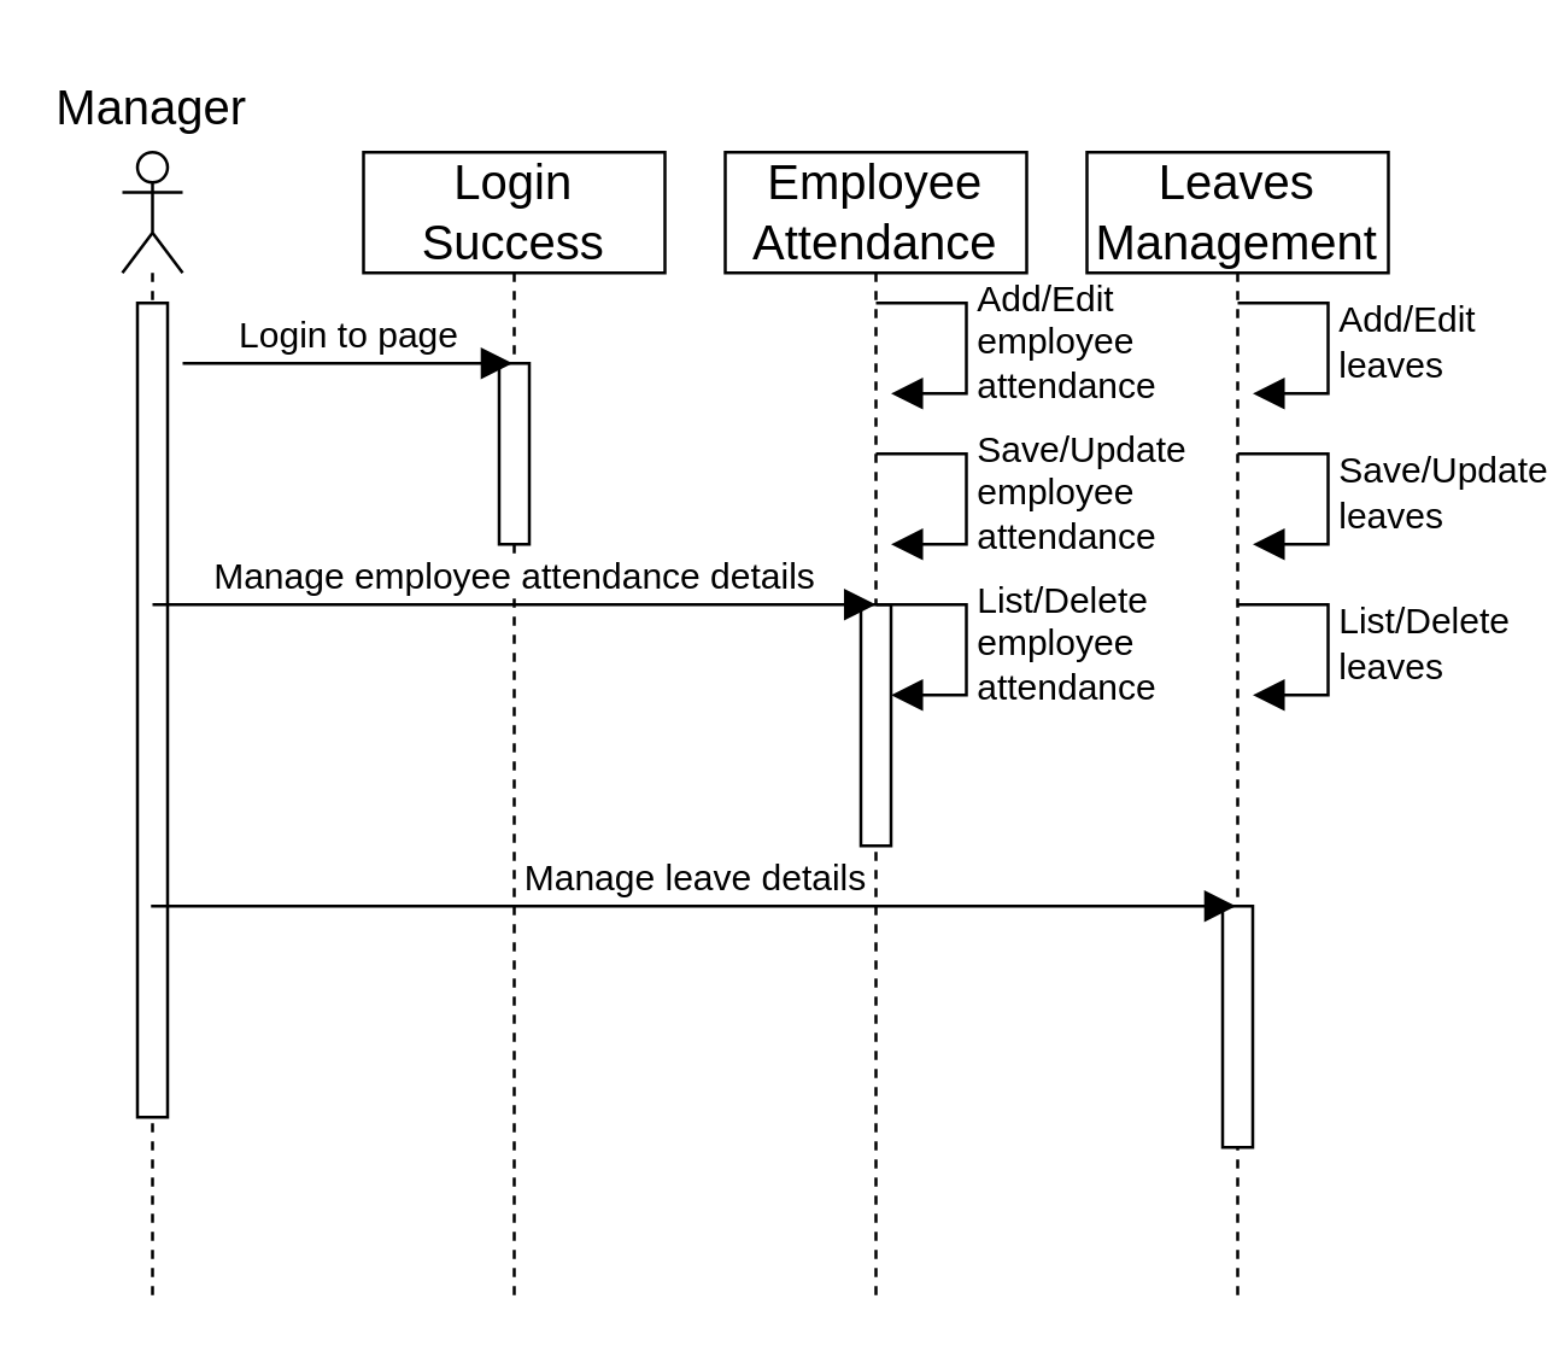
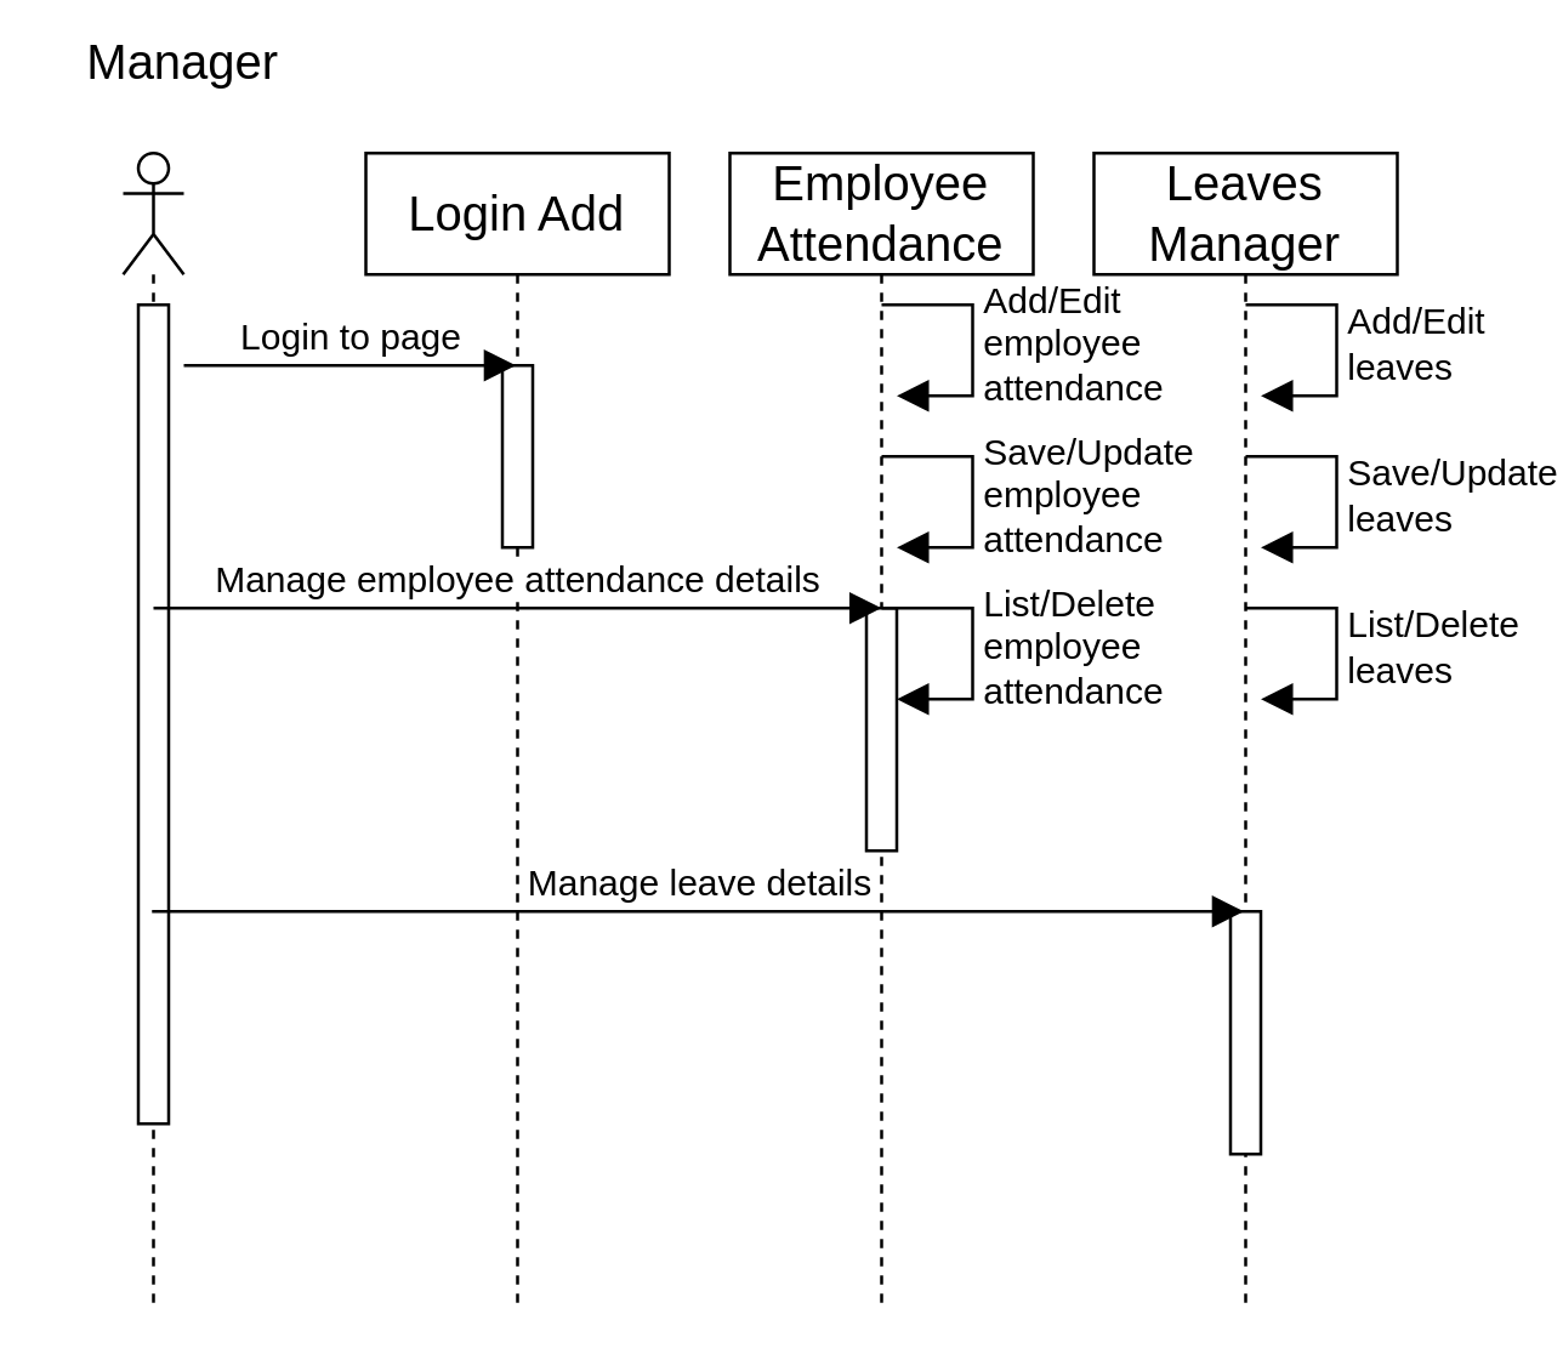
  <mxCell id="0" />
  <mxCell id="1" parent="0" />
  <mxCell id="2" value="" style="shape=umlLifeline;perimeter=lifelinePerimeter;whiteSpace=wrap;html=1;container=1;dropTarget=0;collapsible=0;recursiveResize=0;outlineConnect=0;portConstraint=eastwest;newEdgeStyle={&quot;curved&quot;:0,&quot;rounded&quot;:0};participant=umlActor;fontSize=16;" vertex="1" parent="1"><mxGeometry x="40" y="50" width="20" height="380" as="geometry" /></mxCell>
  <mxCell id="3" value="" style="html=1;points=[[0,0,0,0,5],[0,1,0,0,-5],[1,0,0,0,5],[1,1,0,0,-5]];perimeter=orthogonalPerimeter;outlineConnect=0;targetShapes=umlLifeline;portConstraint=eastwest;newEdgeStyle={&quot;curved&quot;:0,&quot;rounded&quot;:0};fontSize=16;" vertex="1" parent="2"><mxGeometry x="5" y="50" width="10" height="270" as="geometry" /></mxCell>
- <mxCell id="4" value="Manager" style="text;strokeColor=none;fillColor=none;html=1;align=center;verticalAlign=middle;whiteSpace=wrap;rounded=0;fontSize=16;" vertex="1" parent="1"><mxGeometry x="20" y="20" width="60" height="30" as="geometry" /></mxCell>
- <mxCell id="5" value="Login Success" style="shape=umlLifeline;perimeter=lifelinePerimeter;whiteSpace=wrap;html=1;container=1;dropTarget=0;collapsible=0;recursiveResize=0;outlineConnect=0;portConstraint=eastwest;newEdgeStyle={&quot;curved&quot;:0,&quot;rounded&quot;:0};fontSize=16;" vertex="1" parent="1"><mxGeometry x="120" y="50" width="100" height="380" as="geometry" /></mxCell>
+ <mxCell id="4" value="Manager" style="text;strokeColor=none;fillColor=none;html=1;align=center;verticalAlign=middle;whiteSpace=wrap;rounded=0;fontSize=16;" vertex="1" parent="1"><mxGeometry x="30" y="5" width="60" height="30" as="geometry" /></mxCell>
+ <mxCell id="5" value="Login Add" style="shape=umlLifeline;perimeter=lifelinePerimeter;whiteSpace=wrap;html=1;container=1;dropTarget=0;collapsible=0;recursiveResize=0;outlineConnect=0;portConstraint=eastwest;newEdgeStyle={&quot;curved&quot;:0,&quot;rounded&quot;:0};fontSize=16;" vertex="1" parent="1"><mxGeometry x="120" y="50" width="100" height="380" as="geometry" /></mxCell>
  <mxCell id="6" value="" style="html=1;points=[[0,0,0,0,5],[0,1,0,0,-5],[1,0,0,0,5],[1,1,0,0,-5]];perimeter=orthogonalPerimeter;outlineConnect=0;targetShapes=umlLifeline;portConstraint=eastwest;newEdgeStyle={&quot;curved&quot;:0,&quot;rounded&quot;:0};fontSize=16;" vertex="1" parent="5"><mxGeometry x="45" y="70" width="10" height="60" as="geometry" /></mxCell>
  <mxCell id="7" value="Employee Attendance" style="shape=umlLifeline;perimeter=lifelinePerimeter;whiteSpace=wrap;html=1;container=1;dropTarget=0;collapsible=0;recursiveResize=0;outlineConnect=0;portConstraint=eastwest;newEdgeStyle={&quot;curved&quot;:0,&quot;rounded&quot;:0};fontSize=16;" vertex="1" parent="1"><mxGeometry x="240" y="50" width="100" height="380" as="geometry" /></mxCell>
  <mxCell id="8" value="" style="html=1;points=[[0,0,0,0,5],[0,1,0,0,-5],[1,0,0,0,5],[1,1,0,0,-5]];perimeter=orthogonalPerimeter;outlineConnect=0;targetShapes=umlLifeline;portConstraint=eastwest;newEdgeStyle={&quot;curved&quot;:0,&quot;rounded&quot;:0};fontSize=16;" vertex="1" parent="7"><mxGeometry x="45" y="150" width="10" height="80" as="geometry" /></mxCell>
- <mxCell id="9" value="Leaves Management" style="shape=umlLifeline;perimeter=lifelinePerimeter;whiteSpace=wrap;html=1;container=1;dropTarget=0;collapsible=0;recursiveResize=0;outlineConnect=0;portConstraint=eastwest;newEdgeStyle={&quot;curved&quot;:0,&quot;rounded&quot;:0};fontSize=16;" vertex="1" parent="1"><mxGeometry x="360" y="50" width="100" height="380" as="geometry" /></mxCell>
+ <mxCell id="9" value="Leaves Manager" style="shape=umlLifeline;perimeter=lifelinePerimeter;whiteSpace=wrap;html=1;container=1;dropTarget=0;collapsible=0;recursiveResize=0;outlineConnect=0;portConstraint=eastwest;newEdgeStyle={&quot;curved&quot;:0,&quot;rounded&quot;:0};fontSize=16;" vertex="1" parent="1"><mxGeometry x="360" y="50" width="100" height="380" as="geometry" /></mxCell>
  <mxCell id="10" value="" style="html=1;points=[[0,0,0,0,5],[0,1,0,0,-5],[1,0,0,0,5],[1,1,0,0,-5]];perimeter=orthogonalPerimeter;outlineConnect=0;targetShapes=umlLifeline;portConstraint=eastwest;newEdgeStyle={&quot;curved&quot;:0,&quot;rounded&quot;:0};fontSize=16;" vertex="1" parent="9"><mxGeometry x="45" y="250" width="10" height="80" as="geometry" /></mxCell>
  <mxCell id="11" value="Login to page" style="html=1;verticalAlign=bottom;endArrow=block;curved=0;rounded=0;fontSize=12;startSize=8;endSize=8;" edge="1" parent="1" target="5"><mxGeometry width="80" relative="1" as="geometry"><mxPoint x="60" y="120" as="sourcePoint" /><mxPoint x="140" y="120" as="targetPoint" /></mxGeometry></mxCell>
  <mxCell id="12" value="Manage employee attendance details" style="html=1;verticalAlign=bottom;endArrow=block;curved=0;rounded=0;fontSize=12;startSize=8;endSize=8;" edge="1" parent="1"><mxGeometry width="80" relative="1" as="geometry"><mxPoint x="50" y="200" as="sourcePoint" /><mxPoint x="290" y="200" as="targetPoint" /></mxGeometry></mxCell>
  <mxCell id="13" value="List/Delete&lt;br&gt;employee&lt;br&gt;attendance" style="html=1;align=left;spacingLeft=2;endArrow=block;rounded=0;edgeStyle=orthogonalEdgeStyle;curved=0;rounded=0;fontSize=12;startSize=8;endSize=8;" edge="1" parent="1"><mxGeometry relative="1" as="geometry"><mxPoint x="290" y="200" as="sourcePoint" /><Array as="points"><mxPoint x="320" y="230" /></Array><mxPoint x="295" y="230" as="targetPoint" /></mxGeometry></mxCell>
  <mxCell id="14" value="Add/Edit&lt;br&gt;employee&lt;br&gt;attendance" style="html=1;align=left;spacingLeft=2;endArrow=block;rounded=0;edgeStyle=orthogonalEdgeStyle;curved=0;rounded=0;fontSize=12;startSize=8;endSize=8;" edge="1" parent="1"><mxGeometry relative="1" as="geometry"><mxPoint x="290" y="100" as="sourcePoint" /><Array as="points"><mxPoint x="320" y="130" /></Array><mxPoint x="295" y="130" as="targetPoint" /></mxGeometry></mxCell>
  <mxCell id="15" value="Save/Update&lt;br&gt;employee&lt;br&gt;attendance" style="html=1;align=left;spacingLeft=2;endArrow=block;rounded=0;edgeStyle=orthogonalEdgeStyle;curved=0;rounded=0;fontSize=12;startSize=8;endSize=8;" edge="1" parent="1"><mxGeometry relative="1" as="geometry"><mxPoint x="290" y="150" as="sourcePoint" /><Array as="points"><mxPoint x="320" y="180" /></Array><mxPoint x="295" y="180" as="targetPoint" /></mxGeometry></mxCell>
  <mxCell id="16" value="Add/Edit&lt;br&gt;leaves" style="html=1;align=left;spacingLeft=2;endArrow=block;rounded=0;edgeStyle=orthogonalEdgeStyle;curved=0;rounded=0;fontSize=12;startSize=8;endSize=8;" edge="1" parent="1"><mxGeometry relative="1" as="geometry"><mxPoint x="410" y="100" as="sourcePoint" /><Array as="points"><mxPoint x="440" y="130" /></Array><mxPoint x="415" y="130" as="targetPoint" /></mxGeometry></mxCell>
  <mxCell id="17" value="Save/Update&lt;br&gt;leaves" style="html=1;align=left;spacingLeft=2;endArrow=block;rounded=0;edgeStyle=orthogonalEdgeStyle;curved=0;rounded=0;fontSize=12;startSize=8;endSize=8;" edge="1" parent="1"><mxGeometry x="0.012" relative="1" as="geometry"><mxPoint x="410" y="150" as="sourcePoint" /><Array as="points"><mxPoint x="440" y="180" /></Array><mxPoint x="415" y="180" as="targetPoint" /><mxPoint as="offset" /></mxGeometry></mxCell>
  <mxCell id="18" value="List/Delete&lt;br&gt;leaves" style="html=1;align=left;spacingLeft=2;endArrow=block;rounded=0;edgeStyle=orthogonalEdgeStyle;curved=0;rounded=0;fontSize=12;startSize=8;endSize=8;" edge="1" parent="1"><mxGeometry relative="1" as="geometry"><mxPoint x="410" y="200" as="sourcePoint" /><Array as="points"><mxPoint x="440" y="230" /></Array><mxPoint x="415" y="230" as="targetPoint" /></mxGeometry></mxCell>
  <mxCell id="19" value="Manage leave details" style="html=1;verticalAlign=bottom;endArrow=block;curved=0;rounded=0;fontSize=12;startSize=8;endSize=8;" edge="1" parent="1"><mxGeometry width="80" relative="1" as="geometry"><mxPoint x="49.5" y="300" as="sourcePoint" /><mxPoint x="409.5" y="300" as="targetPoint" /></mxGeometry></mxCell>
